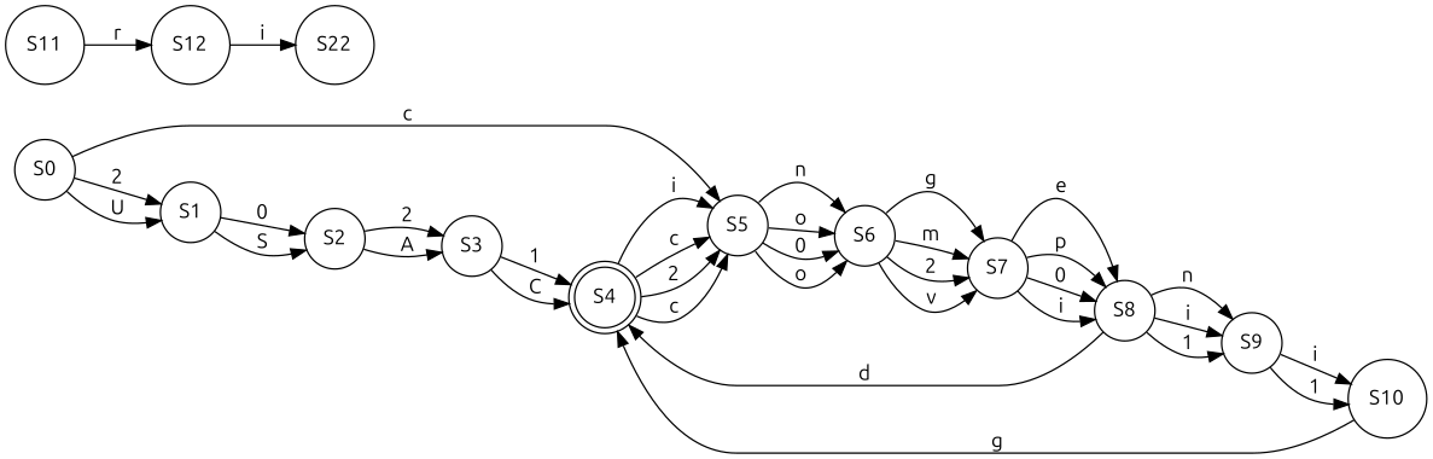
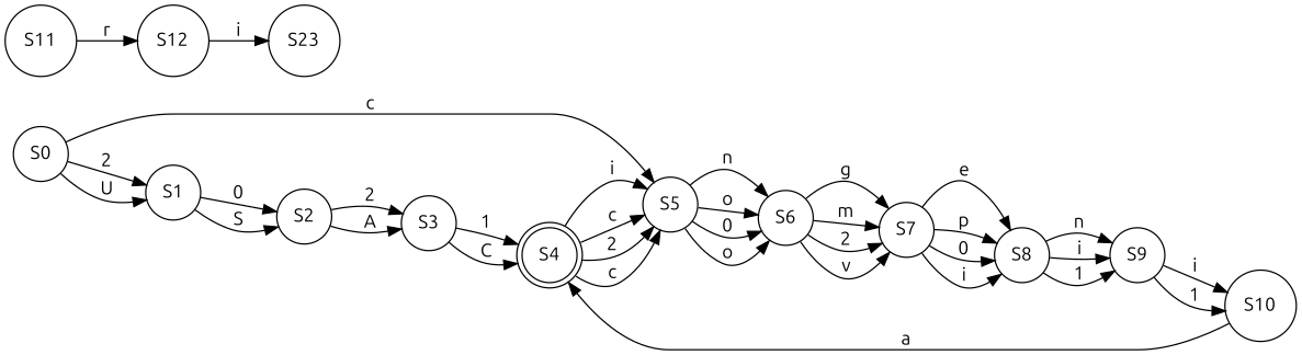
  digraph {
    fontname=Ubuntu
    rankdir=LR
    node [fontname=Ubuntu shape=circle]
    edge [fontname=Ubuntu]
    S4 [shape=doublecircle]
    S5
    S6
    S0
    S1
    S2
    S7
    S3
    S8
    S9
    S10
    S11
    S12
-   S23 [label=S22]
+   S23
    S4 -> S5 [label=i]
    S4 -> S5 [label=c]
    S4 -> S5 [label=2]
    S4 -> S5 [label=c]
    S5 -> S6 [label=n]
    S5 -> S6 [label=o]
    S5 -> S6 [label=0]
    S5 -> S6 [label=o]
    S6 -> S7 [label=g]
    S6 -> S7 [label=m]
    S6 -> S7 [label=2]
    S6 -> S7 [label=v]
    S0 -> S5 [label=c]
    S0 -> S1 [label=2]
    S0 -> S1 [label=U]
    S1 -> S2 [label=0]
    S1 -> S2 [label=S]
    S2 -> S3 [label=2]
    S2 -> S3 [label=A]
    S7 -> S8 [label=e]
    S7 -> S8 [label=p]
    S7 -> S8 [label=0]
    S7 -> S8 [label=i]
    S3 -> S4 [label=1]
    S3 -> S4 [label=C]
-   S8 -> S4 [label=d]
    S8 -> S9 [label=n]
    S8 -> S9 [label=i]
    S8 -> S9 [label=1]
    S9 -> S10 [label=i]
    S9 -> S10 [label=1]
-   S10 -> S4 [label=g]
+   S10 -> S4 [label=a]
    S11 -> S12 [label=r]
    S12 -> S23 [label=i]
  }
